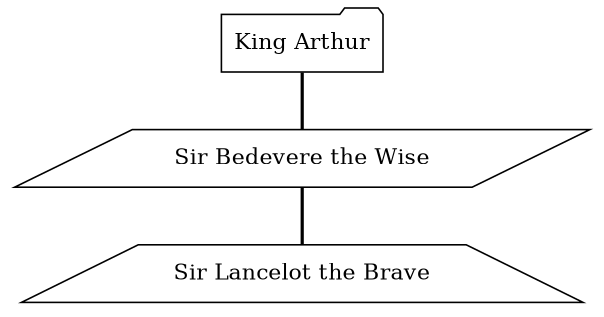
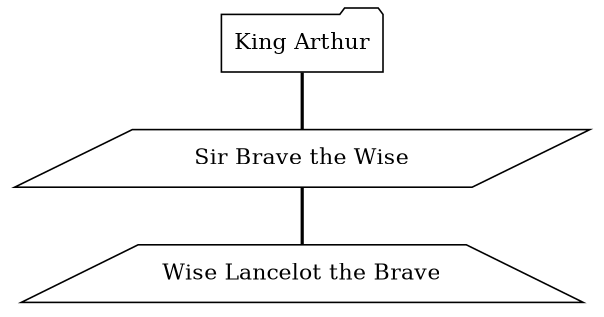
  graph {
    edge [style=bold]
    n1 [label="King Arthur" shape=folder]
-   n2 [label="Sir Bedevere the Wise" shape=parallelogram]
-   n3 [label="Sir Lancelot the Brave" shape=trapezium]
+   n2 [label="Sir Brave the Wise" shape=parallelogram]
+   n3 [label="Wise Lancelot the Brave" shape=trapezium]
    n1 -- n2
    n2 -- n3
  }
